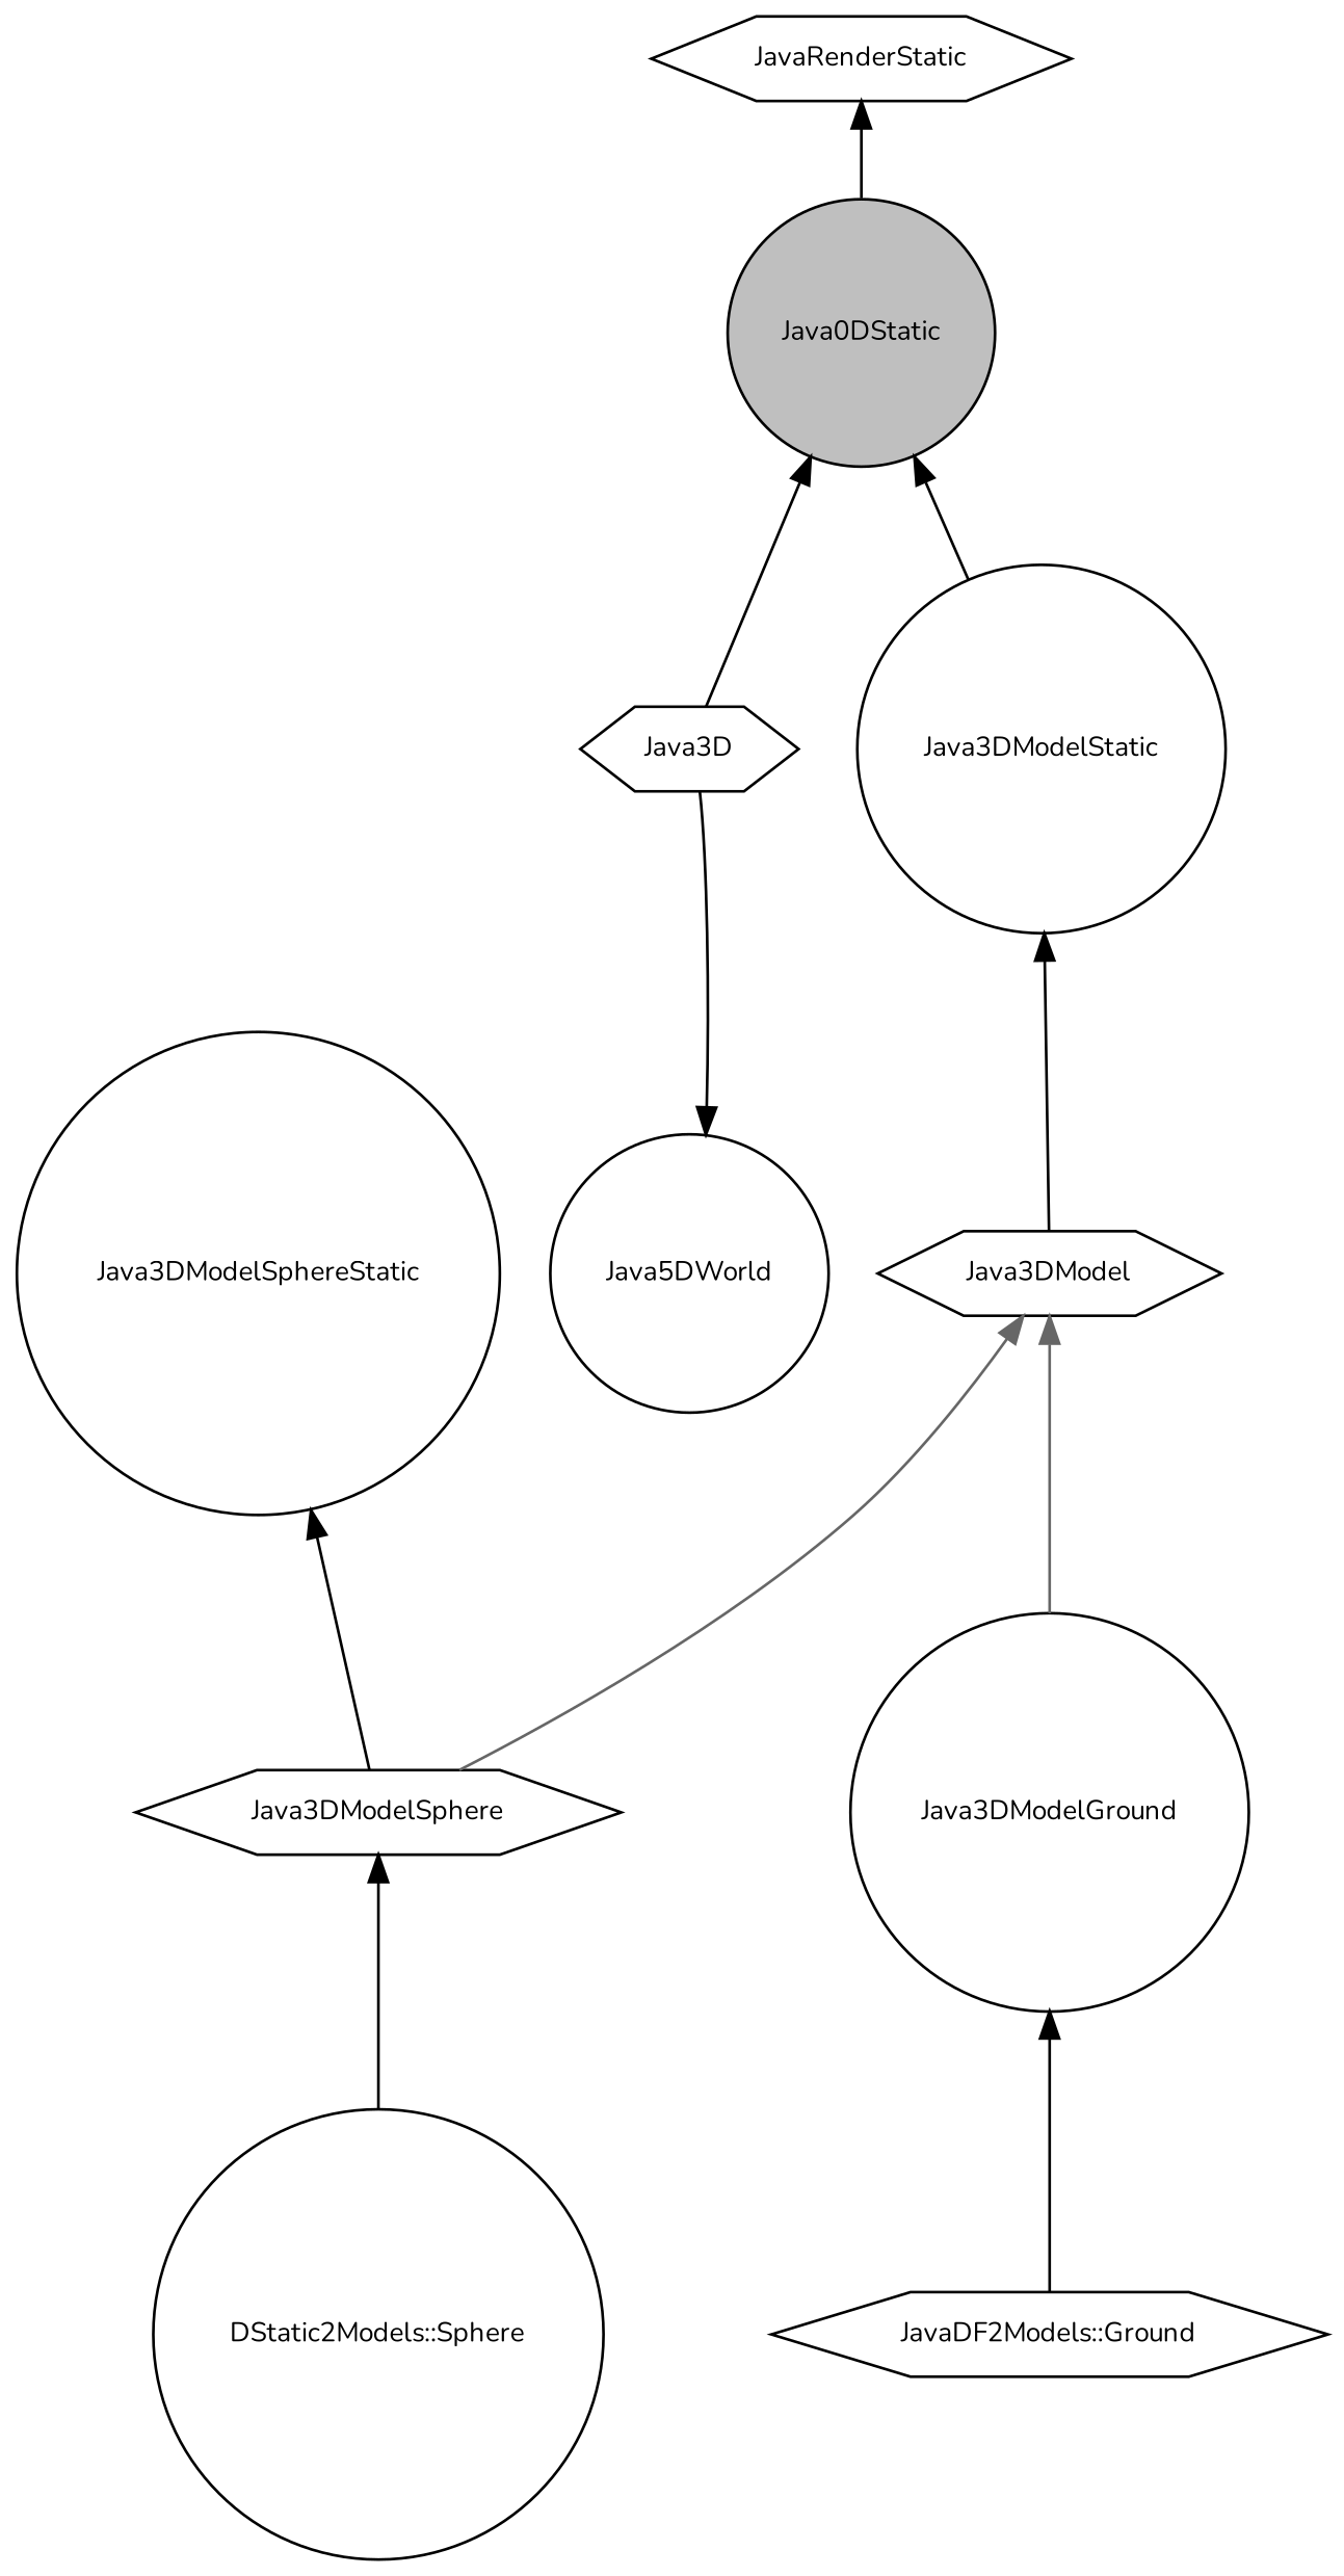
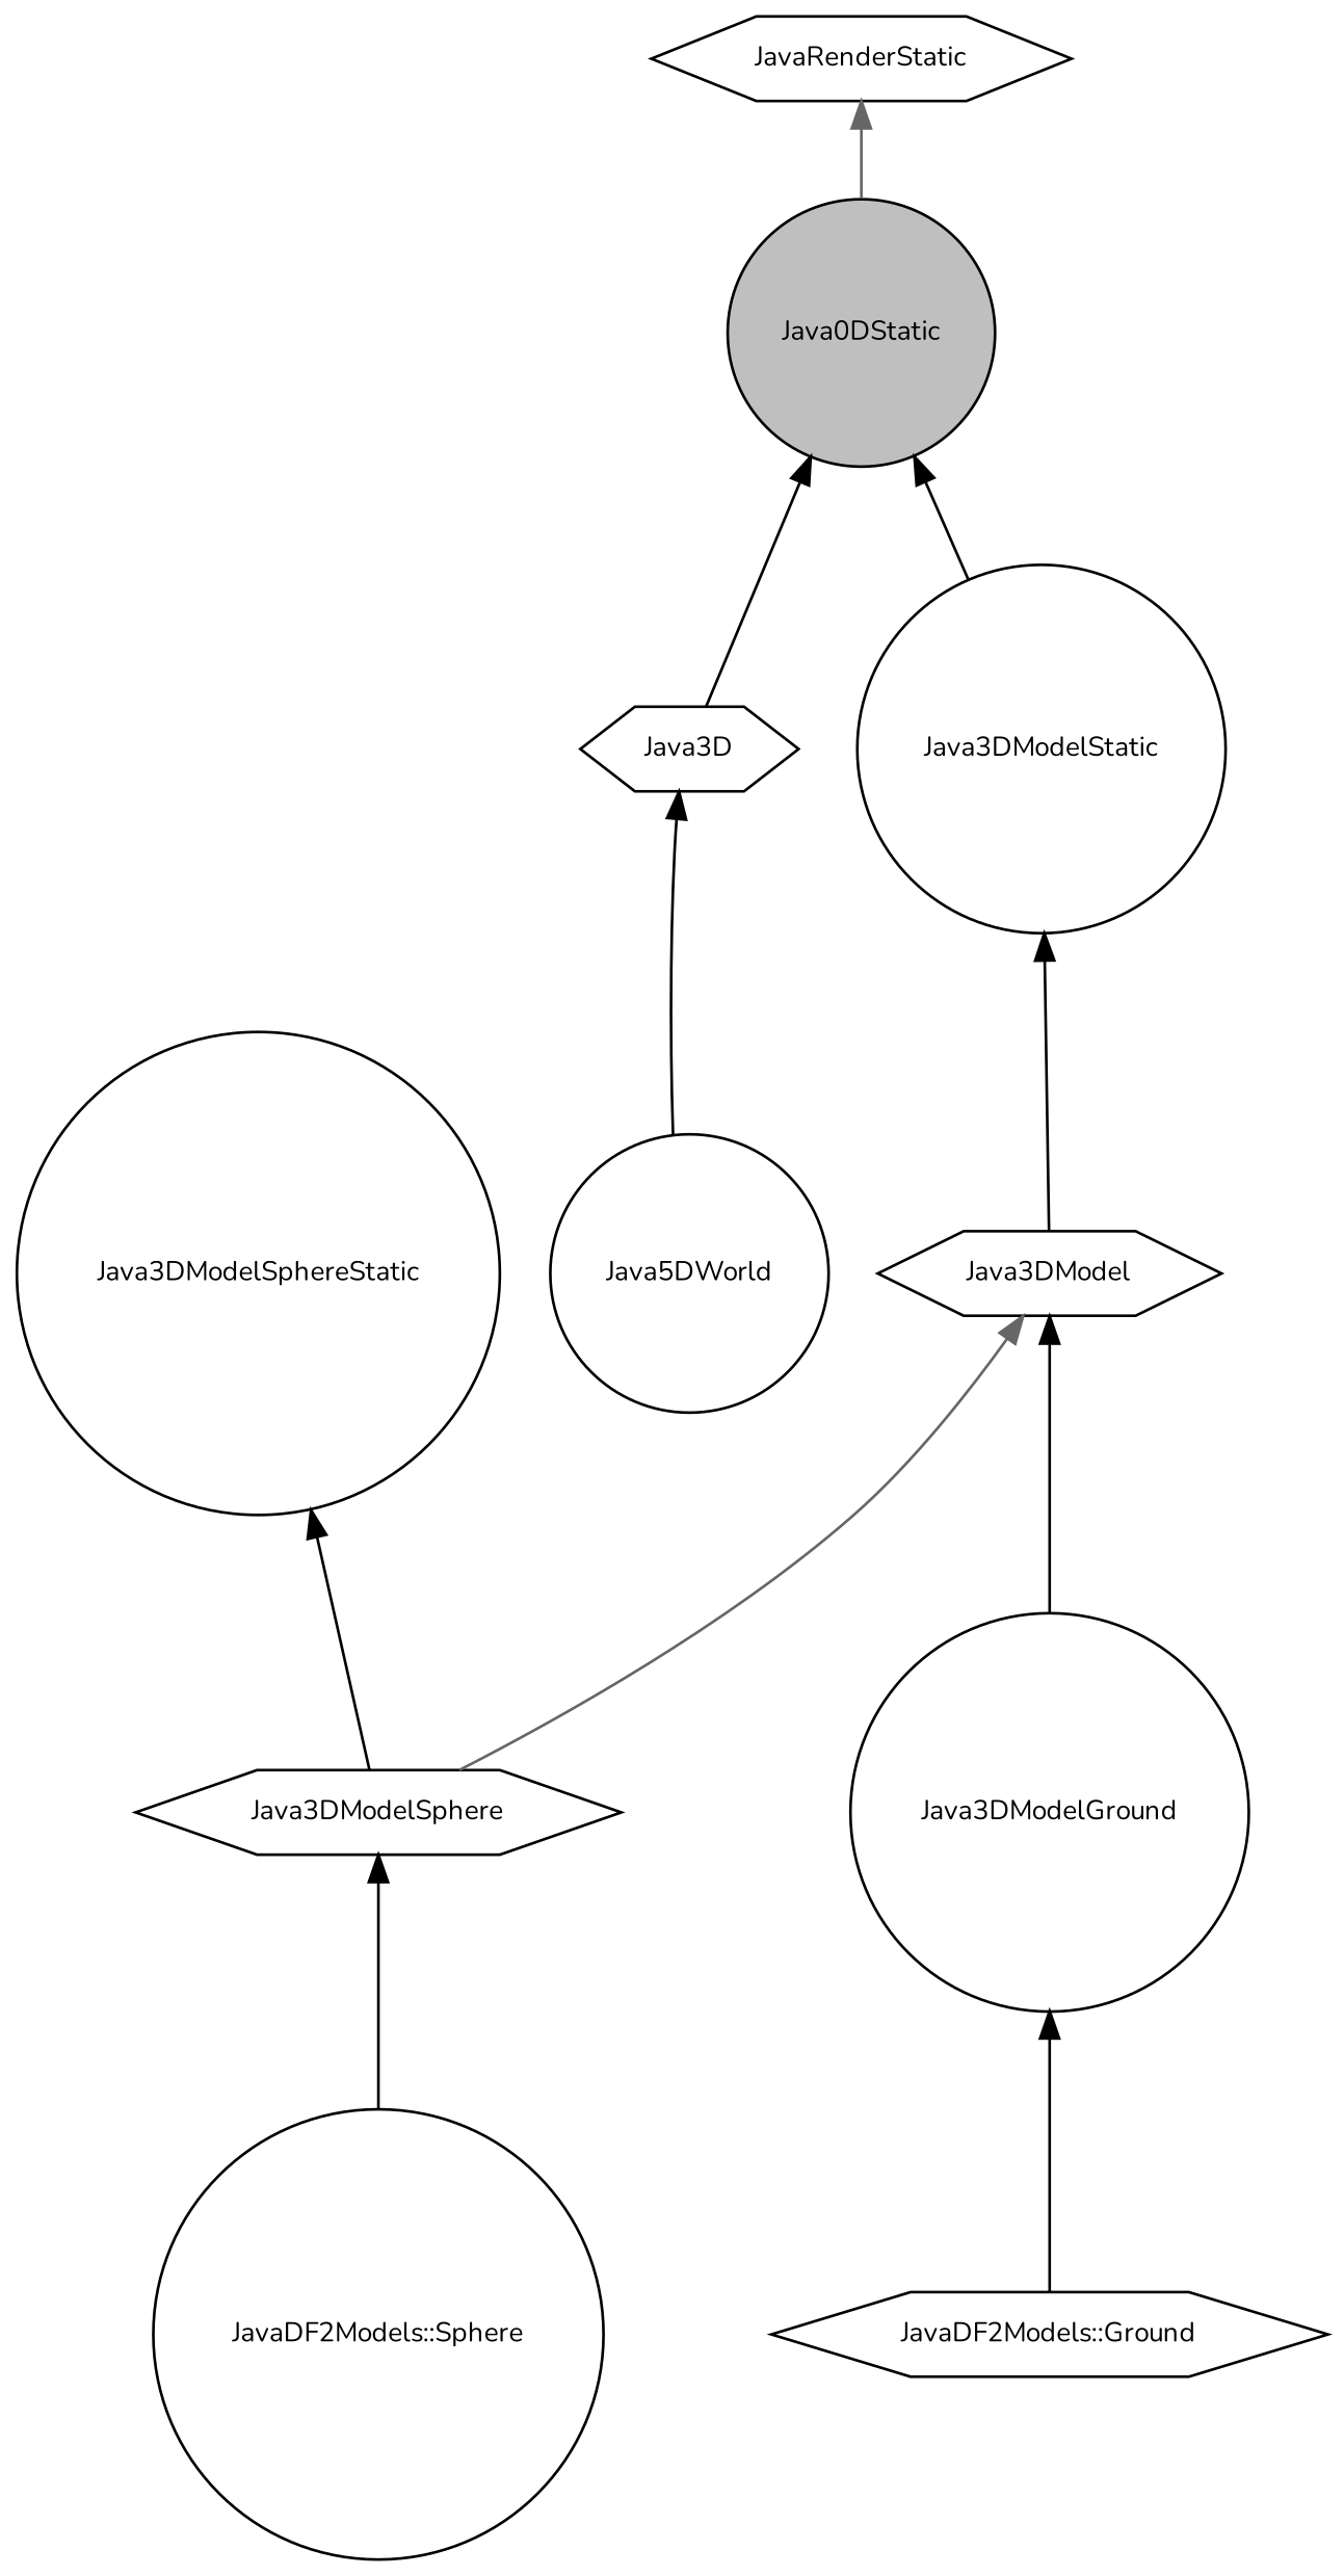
  digraph {
    fontname=Nunito
    node [color=black fontname=Nunito fontsize=10 shape=circle]
    edge [color=black dir=back fontname=Nunito fontsize=10 labelfontname=FreeSans labelfontsize=10 style=solid]
    n1 [fillcolor=grey75 fontcolor=black height=0.2 label=Java0DStatic style=filled width=0.4]
    n2 [height=0.2 label=Java3D shape=hexagon width=0.4]
    n3 [height=0.2 label=Java3DModelStatic width=0.4]
    n4 [height=0.2 label=Java5DWorld width=0.4]
    n5 [height=0.2 label=Java3DModel shape=hexagon width=0.4]
    n6 [height=0.2 label=JavaRenderStatic shape=hexagon width=0.4]
    n7 [height=0.2 label=Java3DModelGround width=0.4]
    n8 [height=0.2 label=Java3DModelSphere shape=hexagon width=0.4]
    n9 [height=0.2 label="JavaDF2Models::Ground" shape=hexagon width=0.4]
-   n10 [height=0.2 label="DStatic2Models::Sphere" width=0.4]
+   n10 [height=0.2 label="JavaDF2Models::Sphere" width=0.4]
    n11 [height=0.2 label=Java3DModelSphereStatic width=0.4]
    n1 -> n2
    n1 -> n3
-   n4 -> n2
+   n2 -> n4
    n3 -> n5
-   n5 -> n7 [color=gray40]
+   n5 -> n7
    n5 -> n8 [color=gray40]
-   n6 -> n1
+   n6 -> n1 [color=gray40]
    n7 -> n9
    n8 -> n10
    n11 -> n8
  }
